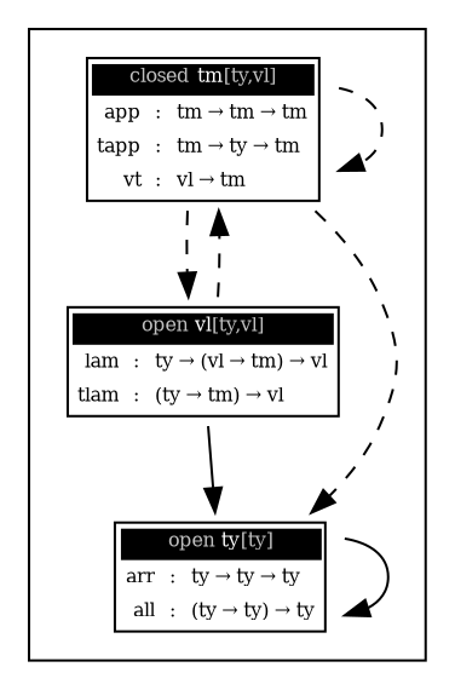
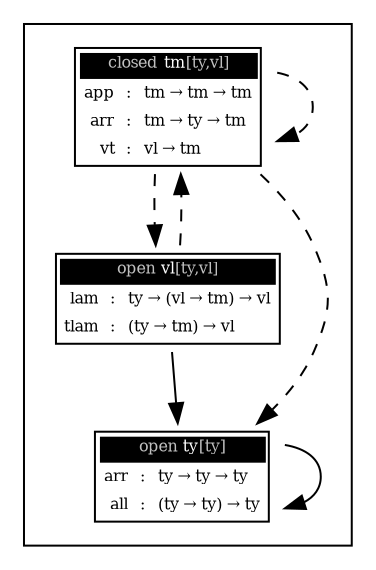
  strict digraph {
    node [fontsize=8 shape=plaintext]
    edge [style=dashed]
-   n1 [label=<<TABLE BORDER="1" CELLBORDER="0" CELLSPACING="1"><TR><TD ALIGN="CENTER" COLSPAN="3" BGCOLOR="black"><FONT COLOR="gray">closed </FONT><FONT COLOR="white">tm</FONT><FONT COLOR="gray">[ty,vl]</FONT></TD></TR>                                                                     <TR><TD ALIGN="RIGHT">app</TD> <TD ALIGN="CENTER">:</TD> <TD ALIGN="LEFT">tm → tm → tm</TD></TR>                                                                     <TR><TD ALIGN="RIGHT">tapp</TD> <TD ALIGN="CENTER">:</TD> <TD ALIGN="LEFT">tm → ty → tm</TD></TR>                                                                     <TR><TD ALIGN="RIGHT">vt</TD> <TD ALIGN="CENTER">:</TD> <TD ALIGN="LEFT">vl → tm</TD></TR></TABLE>>]
+   n1 [label=<<TABLE BORDER="1" CELLBORDER="0" CELLSPACING="1"><TR><TD ALIGN="CENTER" COLSPAN="3" BGCOLOR="black"><FONT COLOR="gray">closed </FONT><FONT COLOR="white">tm</FONT><FONT COLOR="gray">[ty,vl]</FONT></TD></TR>                                                                     <TR><TD ALIGN="RIGHT">app</TD> <TD ALIGN="CENTER">:</TD> <TD ALIGN="LEFT">tm → tm → tm</TD></TR>                                                                     <TR><TD ALIGN="RIGHT">arr</TD> <TD ALIGN="CENTER">:</TD> <TD ALIGN="LEFT">tm → ty → tm</TD></TR>                                                                     <TR><TD ALIGN="RIGHT">vt</TD> <TD ALIGN="CENTER">:</TD> <TD ALIGN="LEFT">vl → tm</TD></TR></TABLE>>]
    n2 [label=<<TABLE BORDER="1" CELLBORDER="0" CELLSPACING="1"><TR><TD ALIGN="CENTER" COLSPAN="3" BGCOLOR="black"><FONT COLOR="gray">open </FONT><FONT COLOR="white">vl</FONT><FONT COLOR="gray">[ty,vl]</FONT></TD></TR>                                                                     <TR><TD ALIGN="RIGHT">lam</TD> <TD ALIGN="CENTER">:</TD> <TD ALIGN="LEFT">ty → (vl → tm) → vl</TD></TR>                                                                     <TR><TD ALIGN="RIGHT">tlam</TD> <TD ALIGN="CENTER">:</TD> <TD ALIGN="LEFT">(ty → tm) → vl</TD></TR></TABLE>>]
    n3 [label=<<TABLE BORDER="1" CELLBORDER="0" CELLSPACING="1"><TR><TD ALIGN="CENTER" COLSPAN="3" BGCOLOR="black"><FONT COLOR="gray">open </FONT><FONT COLOR="white">ty</FONT><FONT COLOR="gray">[ty]</FONT></TD></TR>                                                                 <TR><TD ALIGN="RIGHT">arr</TD> <TD ALIGN="CENTER">:</TD> <TD ALIGN="LEFT">ty → ty → ty</TD></TR>                                                                 <TR><TD ALIGN="RIGHT">all</TD> <TD ALIGN="CENTER">:</TD> <TD ALIGN="LEFT">(ty → ty) → ty</TD></TR></TABLE>>]
    subgraph cluster_1 {
      n1
      n2
      n3
    }
    n1 -> n1
    n1 -> n2
    n1 -> n3
    n2 -> n1
    n2 -> n3 [style=solid]
    n3 -> n3 [style=solid]
  }
